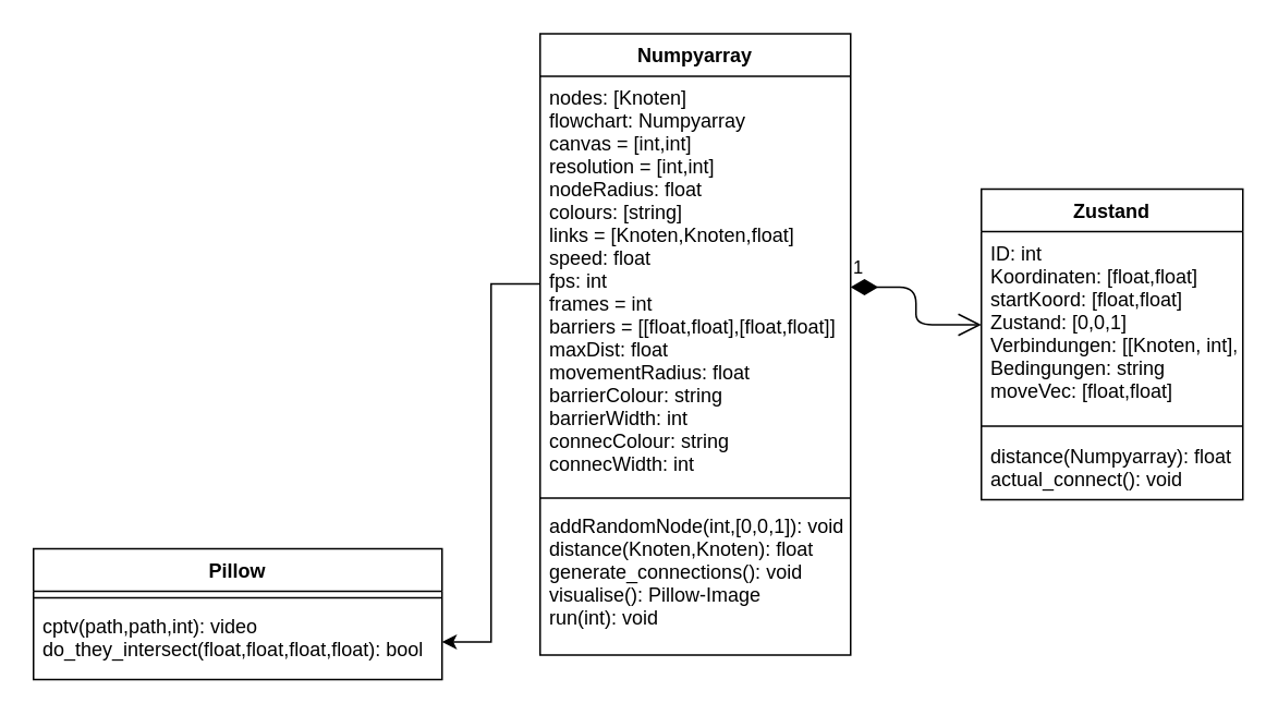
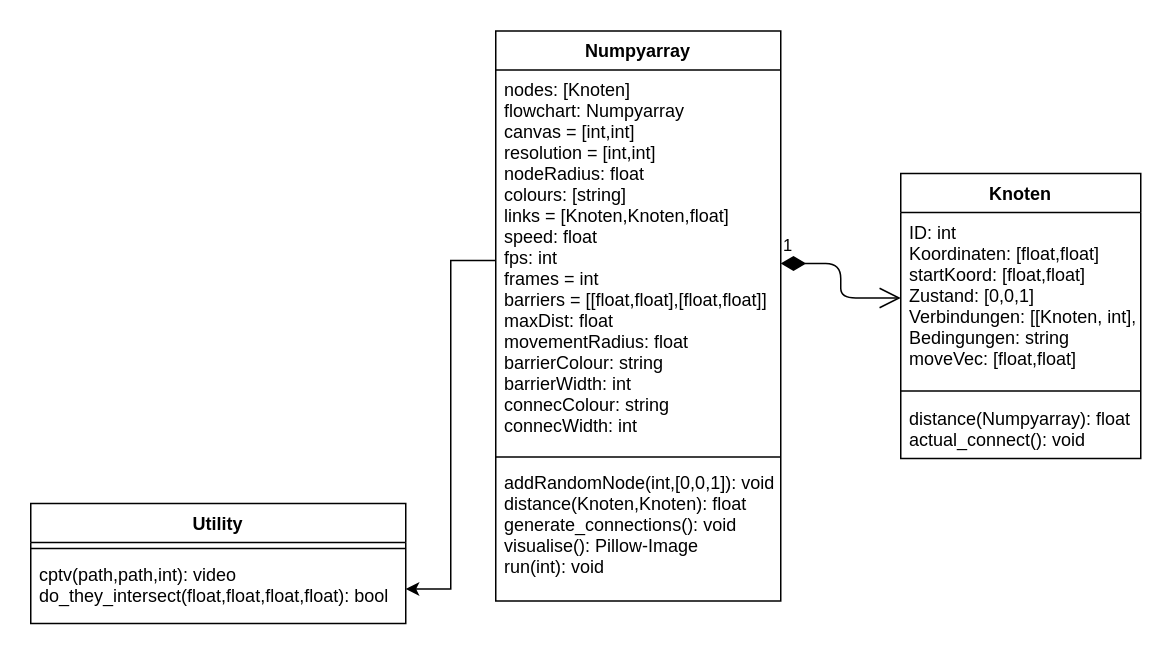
  <mxCell id="0" />
  <mxCell id="1" parent="0" />
- <mxCell id="2" value="Zustand" style="swimlane;fontStyle=1;align=center;verticalAlign=top;childLayout=stackLayout;horizontal=1;startSize=26;horizontalStack=0;resizeParent=1;resizeParentMax=0;resizeLast=0;collapsible=1;marginBottom=0;" parent="1" vertex="1"><mxGeometry x="600" y="115" width="160" height="190" as="geometry" /></mxCell>
+ <mxCell id="2" value="Knoten" style="swimlane;fontStyle=1;align=center;verticalAlign=top;childLayout=stackLayout;horizontal=1;startSize=26;horizontalStack=0;resizeParent=1;resizeParentMax=0;resizeLast=0;collapsible=1;marginBottom=0;" parent="1" vertex="1"><mxGeometry x="600" y="115" width="160" height="190" as="geometry" /></mxCell>
  <mxCell id="3" value="ID: int&#10;Koordinaten: [float,float]&#10;startKoord: [float,float]&#10;Zustand: [0,0,1]&#10;Verbindungen: [[Knoten, int], etc.]&#10;Bedingungen: string&#10;moveVec: [float,float]" style="text;strokeColor=none;fillColor=none;align=left;verticalAlign=top;spacingLeft=4;spacingRight=4;overflow=hidden;rotatable=0;points=[[0,0.5],[1,0.5]];portConstraint=eastwest;" parent="2" vertex="1"><mxGeometry y="26" width="160" height="114" as="geometry" /></mxCell>
  <mxCell id="4" value="" style="line;strokeWidth=1;fillColor=none;align=left;verticalAlign=middle;spacingTop=-1;spacingLeft=3;spacingRight=3;rotatable=0;labelPosition=right;points=[];portConstraint=eastwest;" parent="2" vertex="1"><mxGeometry y="140" width="160" height="10" as="geometry" /></mxCell>
  <mxCell id="5" value="distance(Numpyarray): float&#10;actual_connect(): void" style="text;strokeColor=none;fillColor=none;align=left;verticalAlign=top;spacingLeft=4;spacingRight=4;overflow=hidden;rotatable=0;points=[[0,0.5],[1,0.5]];portConstraint=eastwest;" parent="2" vertex="1"><mxGeometry y="150" width="160" height="40" as="geometry" /></mxCell>
- <mxCell id="6" value="Pillow" style="swimlane;fontStyle=1;align=center;verticalAlign=top;childLayout=stackLayout;horizontal=1;startSize=26;horizontalStack=0;resizeParent=1;resizeParentMax=0;resizeLast=0;collapsible=1;marginBottom=0;" parent="1" vertex="1"><mxGeometry x="20" y="335" width="250" height="80" as="geometry" /></mxCell>
+ <mxCell id="6" value="Utility" style="swimlane;fontStyle=1;align=center;verticalAlign=top;childLayout=stackLayout;horizontal=1;startSize=26;horizontalStack=0;resizeParent=1;resizeParentMax=0;resizeLast=0;collapsible=1;marginBottom=0;" parent="1" vertex="1"><mxGeometry x="20" y="335" width="250" height="80" as="geometry" /></mxCell>
  <mxCell id="7" value="" style="line;strokeWidth=1;fillColor=none;align=left;verticalAlign=middle;spacingTop=-1;spacingLeft=3;spacingRight=3;rotatable=0;labelPosition=right;points=[];portConstraint=eastwest;" parent="6" vertex="1"><mxGeometry y="26" width="250" height="8" as="geometry" /></mxCell>
  <mxCell id="8" value="cptv(path,path,int): video&#10;do_they_intersect(float,float,float,float): bool" style="text;strokeColor=none;fillColor=none;align=left;verticalAlign=top;spacingLeft=4;spacingRight=4;overflow=hidden;rotatable=0;points=[[0,0.5],[1,0.5]];portConstraint=eastwest;" parent="6" vertex="1"><mxGeometry y="34" width="250" height="46" as="geometry" /></mxCell>
  <mxCell id="9" value="Numpyarray" style="swimlane;fontStyle=1;align=center;verticalAlign=top;childLayout=stackLayout;horizontal=1;startSize=26;horizontalStack=0;resizeParent=1;resizeParentMax=0;resizeLast=0;collapsible=1;marginBottom=0;" parent="1" vertex="1"><mxGeometry x="330" y="20" width="190" height="380" as="geometry" /></mxCell>
  <mxCell id="10" value="nodes: [Knoten]&#10;flowchart: Numpyarray&#10;canvas = [int,int]&#10;resolution = [int,int]&#10;nodeRadius: float&#10;colours: [string]&#10;links = [Knoten,Knoten,float]&#10;speed: float&#10;fps: int&#10;frames = int&#10;barriers = [[float,float],[float,float]]&#10;maxDist: float&#10;movementRadius: float&#10;barrierColour: string&#10;barrierWidth: int&#10;connecColour: string&#10;connecWidth: int" style="text;strokeColor=none;fillColor=none;align=left;verticalAlign=top;spacingLeft=4;spacingRight=4;overflow=hidden;rotatable=0;points=[[0,0.5],[1,0.5]];portConstraint=eastwest;" parent="9" vertex="1"><mxGeometry y="26" width="190" height="254" as="geometry" /></mxCell>
  <mxCell id="11" value="" style="line;strokeWidth=1;fillColor=none;align=left;verticalAlign=middle;spacingTop=-1;spacingLeft=3;spacingRight=3;rotatable=0;labelPosition=right;points=[];portConstraint=eastwest;" parent="9" vertex="1"><mxGeometry y="280" width="190" height="8" as="geometry" /></mxCell>
  <mxCell id="12" value="addRandomNode(int,[0,0,1]): void&#10;distance(Knoten,Knoten): float&#10;generate_connections(): void&#10;visualise(): Pillow-Image&#10;run(int): void" style="text;strokeColor=none;fillColor=none;align=left;verticalAlign=top;spacingLeft=4;spacingRight=4;overflow=hidden;rotatable=0;points=[[0,0.5],[1,0.5]];portConstraint=eastwest;" parent="9" vertex="1"><mxGeometry y="288" width="190" height="92" as="geometry" /></mxCell>
  <mxCell id="13" style="edgeStyle=orthogonalEdgeStyle;rounded=0;orthogonalLoop=1;jettySize=auto;html=1;exitX=0;exitY=0.5;exitDx=0;exitDy=0;entryX=1;entryY=0.5;entryDx=0;entryDy=0;" edge="1" parent="1" source="10" target="8"><mxGeometry relative="1" as="geometry" /></mxCell>
  <mxCell id="14" value="1" style="endArrow=open;html=1;endSize=12;startArrow=diamondThin;startSize=14;startFill=1;align=left;verticalAlign=bottom;entryX=0;entryY=0.5;entryDx=0;entryDy=0;edgeStyle=orthogonalEdgeStyle;" edge="1" parent="1" target="3"><mxGeometry x="-1" y="3" relative="1" as="geometry"><mxPoint x="520" y="175" as="sourcePoint" /><mxPoint x="660" y="175" as="targetPoint" /><Array as="points"><mxPoint x="560" y="175" /><mxPoint x="560" y="198" /></Array></mxGeometry></mxCell>
